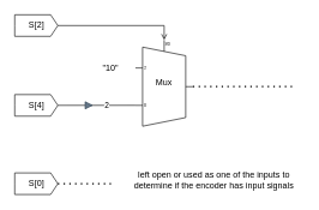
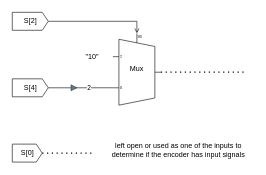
  <mxCell id="0" />
  <mxCell id="1" parent="0" />
  <mxCell id="2" value="Mux" style="shadow=0;dashed=0;align=center;html=1;strokeWidth=1;shape=mxgraph.electrical.abstract.mux2;whiteSpace=wrap;flipV=1;" vertex="1" parent="1"><mxGeometry x="188" y="55" width="80" height="120" as="geometry" /></mxCell>
  <mxCell id="3" style="edgeStyle=orthogonalEdgeStyle;rounded=0;orthogonalLoop=1;jettySize=auto;html=1;exitX=1;exitY=0.5;exitDx=0;exitDy=0;exitPerimeter=0;entryX=0.375;entryY=1;entryDx=10;entryDy=0;entryPerimeter=0;endArrow=open;endFill=0;" edge="1" parent="1" source="4" target="2"><mxGeometry relative="1" as="geometry" /></mxCell>
  <mxCell id="4" value="S[2]" style="html=1;shadow=0;dashed=0;align=center;verticalAlign=middle;shape=mxgraph.arrows2.arrow;dy=0;dx=10;notch=0;" vertex="1" parent="1"><mxGeometry x="20" y="20" width="60" height="30" as="geometry" /></mxCell>
  <mxCell id="5" style="edgeStyle=orthogonalEdgeStyle;rounded=0;orthogonalLoop=1;jettySize=auto;html=1;exitX=1;exitY=0.5;exitDx=0;exitDy=0;exitPerimeter=0;entryX=0;entryY=0.217;entryDx=0;entryDy=3;entryPerimeter=0;endArrow=none;endFill=0;" edge="1" parent="1" source="7" target="2"><mxGeometry relative="1" as="geometry" /></mxCell>
  <mxCell id="6" value="2" style="edgeLabel;html=1;align=center;verticalAlign=middle;resizable=0;points=[];" vertex="1" connectable="0" parent="5"><mxGeometry x="0.258" y="3" relative="1" as="geometry"><mxPoint y="3" as="offset" /></mxGeometry></mxCell>
  <mxCell id="7" value="S[4]" style="html=1;shadow=0;dashed=0;align=center;verticalAlign=middle;shape=mxgraph.arrows2.arrow;dy=0;dx=10;notch=0;" vertex="1" parent="1"><mxGeometry x="20" y="131" width="60" height="30" as="geometry" /></mxCell>
- <mxCell id="8" value="S[0]" style="html=1;shadow=0;dashed=0;align=center;verticalAlign=middle;shape=mxgraph.arrows2.arrow;dy=0;dx=10;notch=0;" vertex="1" parent="1"><mxGeometry x="20" y="240" width="60" height="30" as="geometry" /></mxCell>
+ <mxCell id="8" value="S[0]" style="html=1;shadow=0;dashed=0;align=center;verticalAlign=middle;shape=mxgraph.arrows2.arrow;dy=0;dx=10;notch=0;" vertex="1" parent="1"><mxGeometry x="20" y="240" width="50" height="30" as="geometry" /></mxCell>
  <mxCell id="9" value="&quot;10&quot;" style="text;html=1;align=center;verticalAlign=middle;resizable=0;points=[];autosize=1;strokeColor=none;fillColor=none;" vertex="1" parent="1"><mxGeometry x="128" y="80" width="50" height="30" as="geometry" /></mxCell>
  <mxCell id="10" value="left open or used as one of the inputs to &lt;br&gt;determine&amp;nbsp;if the encoder has input signals" style="text;html=1;align=center;verticalAlign=middle;resizable=0;points=[];autosize=1;strokeColor=none;fillColor=none;" vertex="1" parent="1"><mxGeometry x="172" y="230" width="250" height="40" as="geometry" /></mxCell>
  <mxCell id="11" value="" style="endArrow=none;dashed=1;html=1;dashPattern=1 3;strokeWidth=2;rounded=0;exitX=1;exitY=0.5;exitDx=0;exitDy=0;exitPerimeter=0;entryX=0.002;entryY=0.507;entryDx=0;entryDy=0;entryPerimeter=0;" edge="1" parent="1" source="8"><mxGeometry width="50" height="50" relative="1" as="geometry"><mxPoint x="291" y="120" as="sourcePoint" /><mxPoint x="156.92" y="255.21" as="targetPoint" /></mxGeometry></mxCell>
  <mxCell id="12" value="" style="endArrow=none;dashed=1;html=1;dashPattern=1 3;strokeWidth=2;rounded=0;" edge="1" parent="1"><mxGeometry width="50" height="50" relative="1" as="geometry"><mxPoint x="268" y="120" as="sourcePoint" /><mxPoint x="408" y="120" as="targetPoint" /></mxGeometry></mxCell>
  <mxCell id="13" value="" style="triangle;whiteSpace=wrap;html=1;fillColor=#647687;fontColor=#ffffff;strokeColor=#314354;" vertex="1" parent="1"><mxGeometry x="118" y="141" width="10" height="10" as="geometry" /></mxCell>
